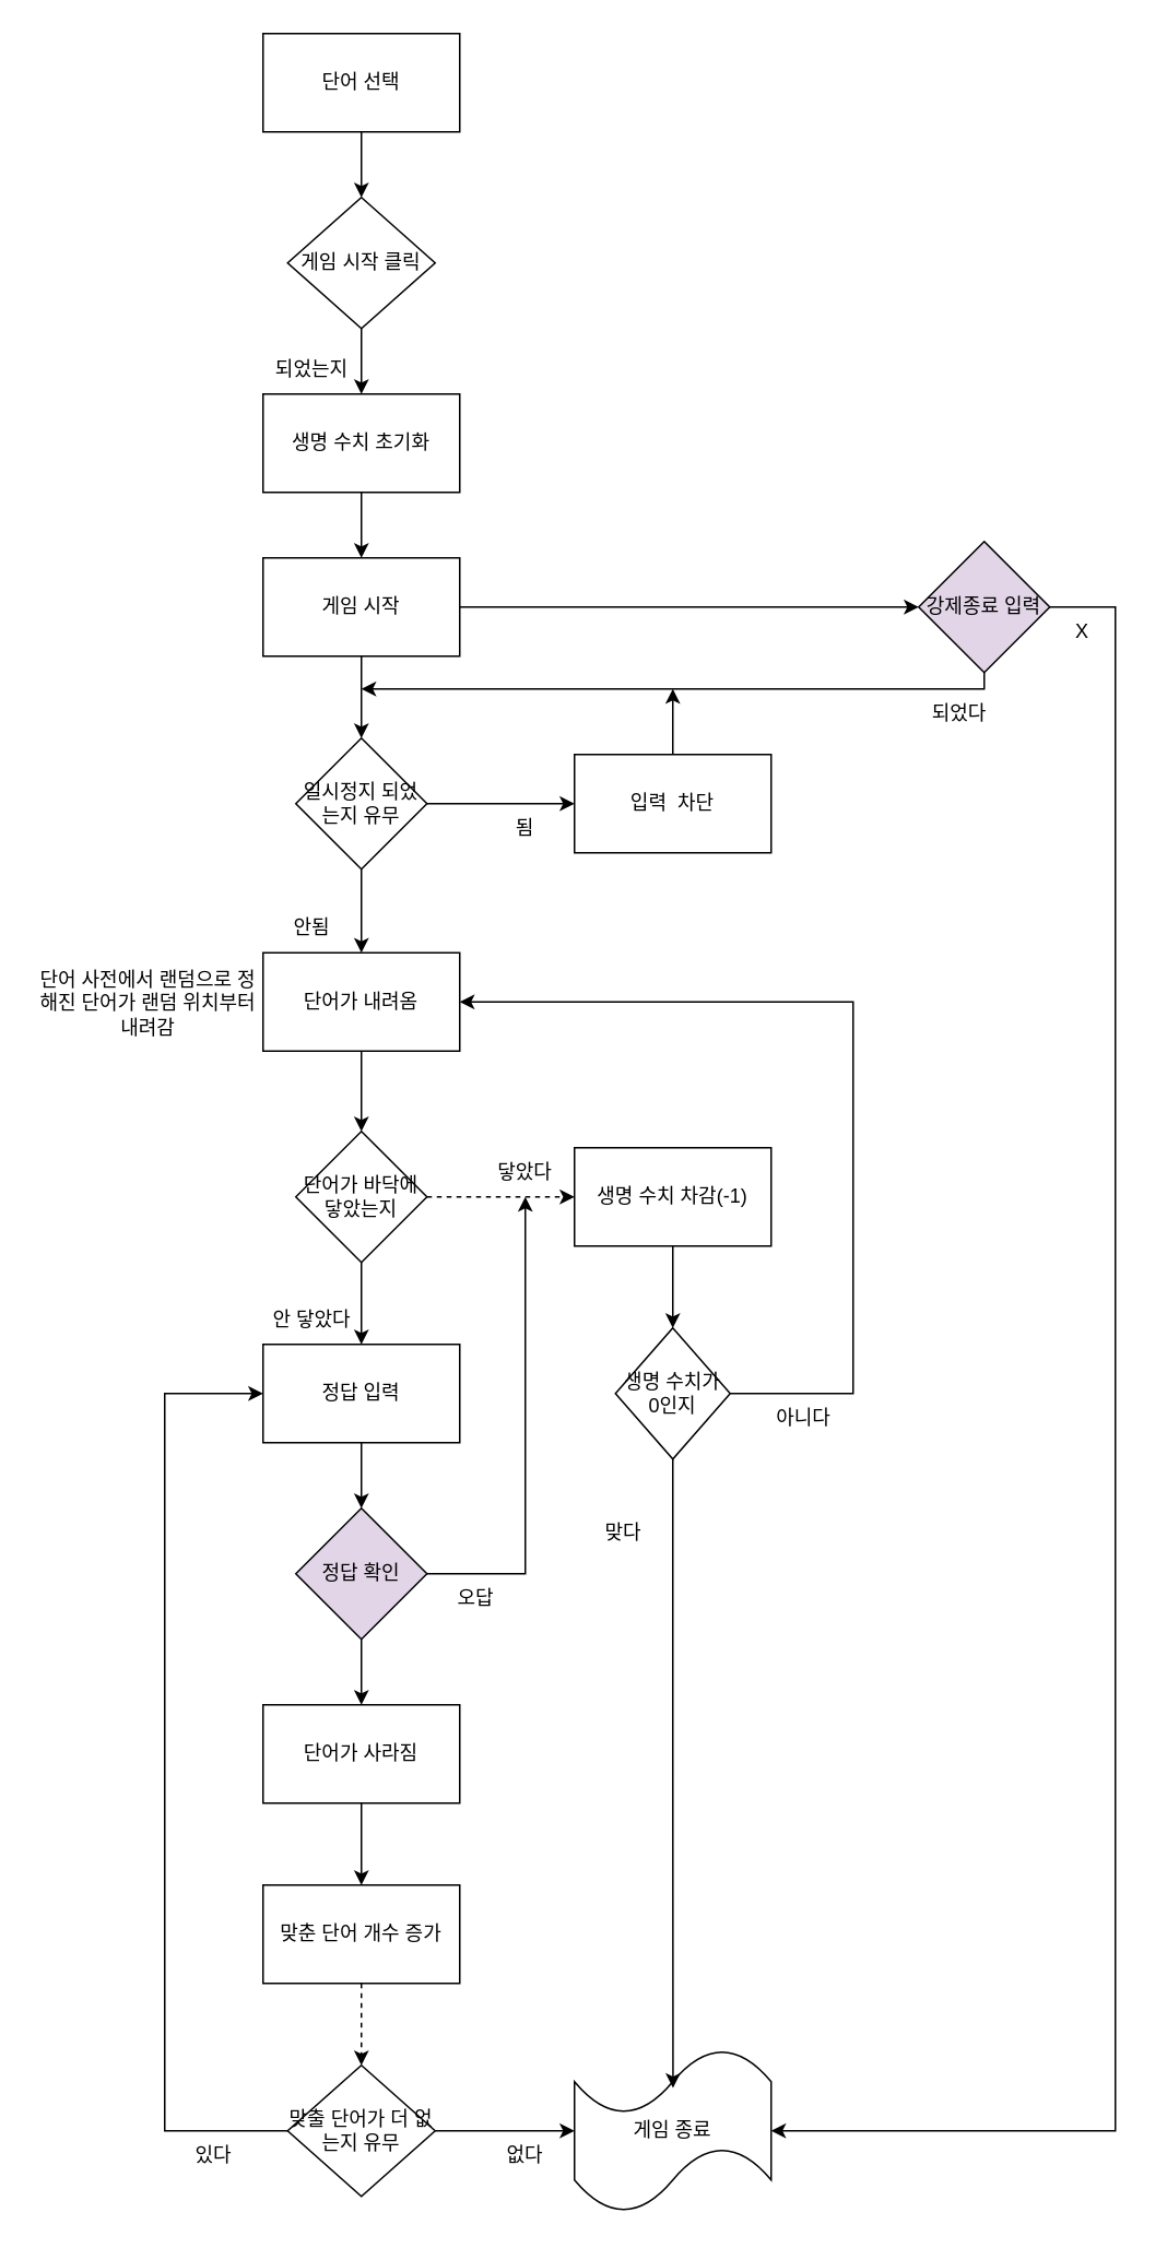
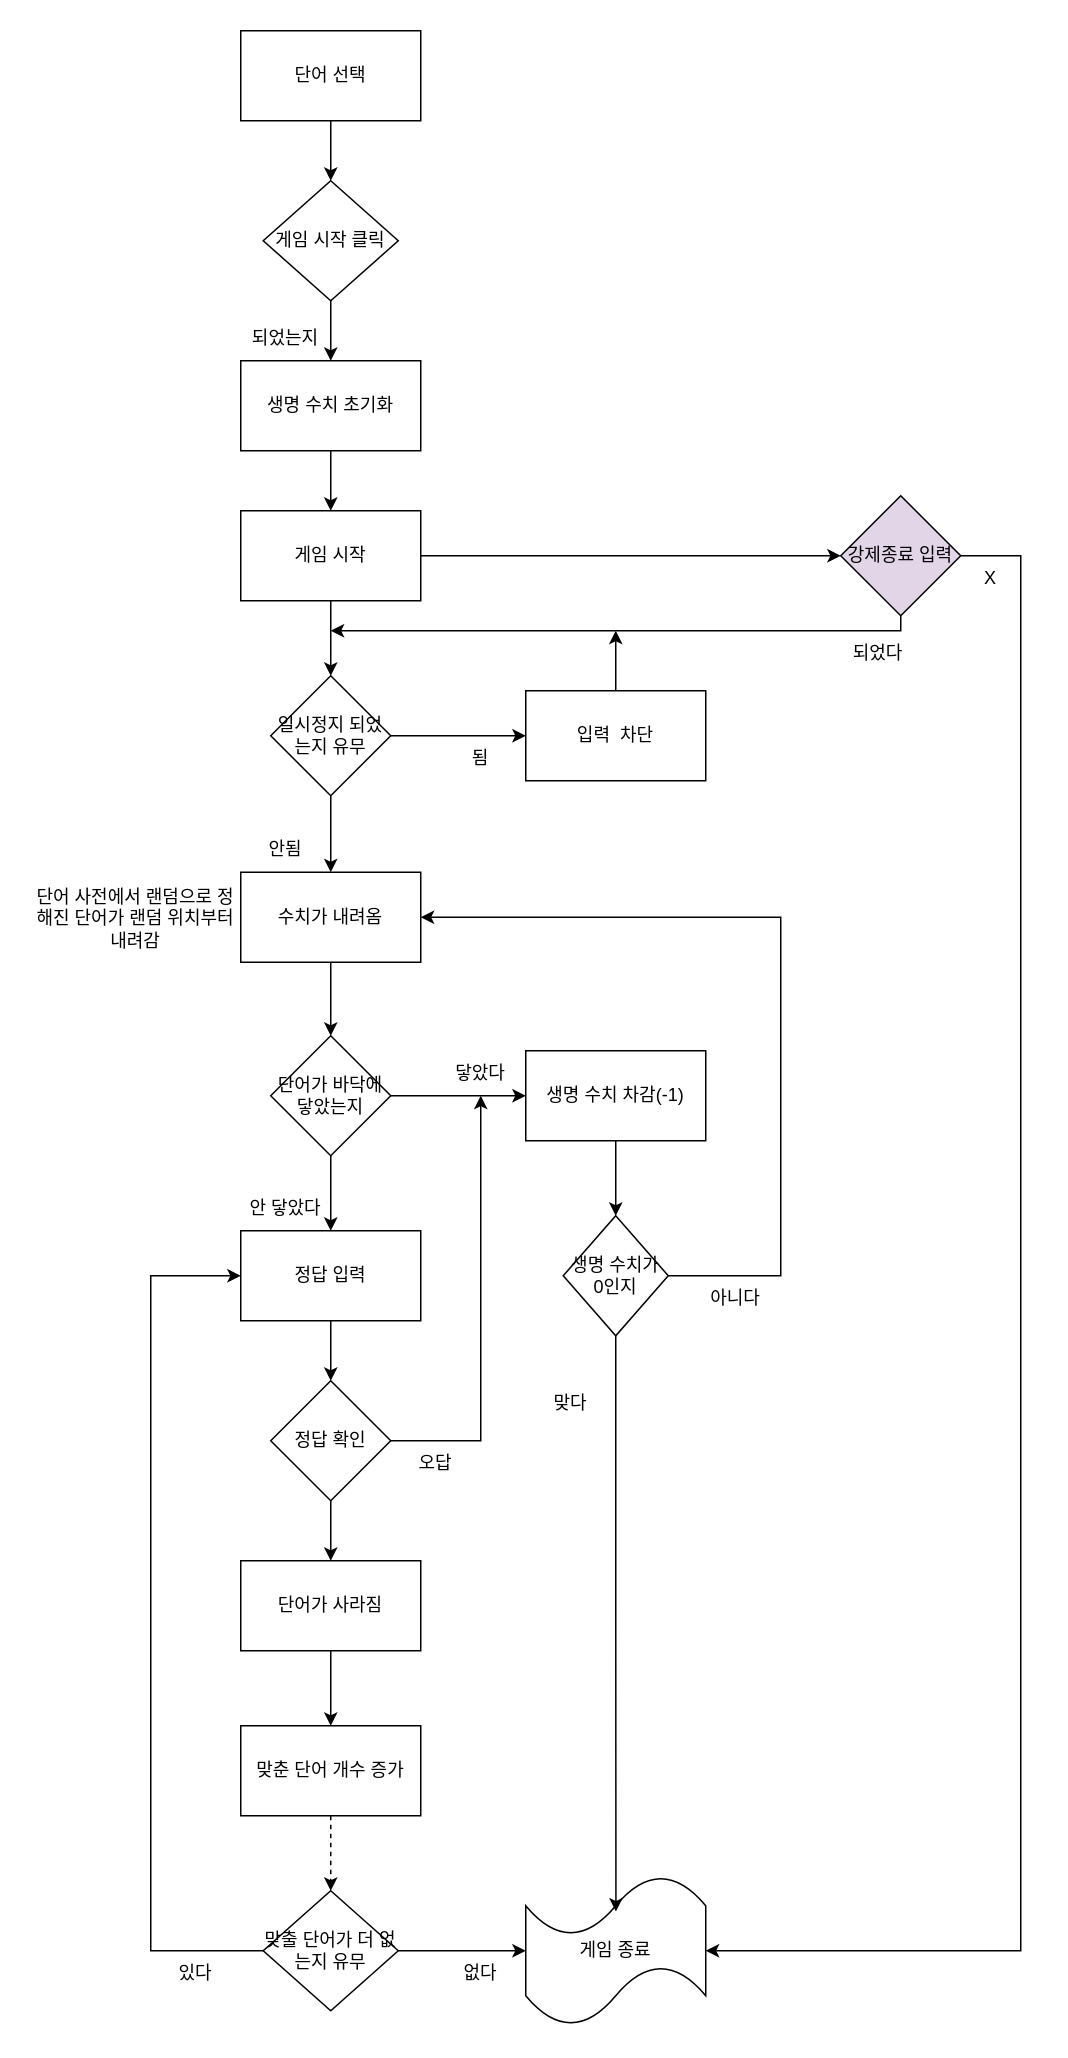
  <mxCell id="0" />
  <mxCell id="1" parent="0" />
  <mxCell id="2" style="edgeStyle=orthogonalEdgeStyle;rounded=0;orthogonalLoop=1;jettySize=auto;html=1;exitX=0.5;exitY=1;exitDx=0;exitDy=0;entryX=0.5;entryY=0;entryDx=0;entryDy=0;" edge="1" parent="1" source="3" target="8"><mxGeometry relative="1" as="geometry" /></mxCell>
  <mxCell id="3" value="단어 선택" style="rounded=0;whiteSpace=wrap;html=1;" vertex="1" parent="1"><mxGeometry x="160" y="20" width="120" height="60" as="geometry" /></mxCell>
  <mxCell id="4" style="edgeStyle=orthogonalEdgeStyle;rounded=0;orthogonalLoop=1;jettySize=auto;html=1;exitX=0.5;exitY=1;exitDx=0;exitDy=0;entryX=0.5;entryY=0;entryDx=0;entryDy=0;" edge="1" parent="1" source="6" target="30"><mxGeometry relative="1" as="geometry" /></mxCell>
  <mxCell id="5" style="edgeStyle=orthogonalEdgeStyle;rounded=0;orthogonalLoop=1;jettySize=auto;html=1;exitX=1;exitY=0.5;exitDx=0;exitDy=0;entryX=0;entryY=0.5;entryDx=0;entryDy=0;" edge="1" parent="1" source="6" target="52"><mxGeometry relative="1" as="geometry" /></mxCell>
  <mxCell id="6" value="게임 시작" style="rounded=0;whiteSpace=wrap;html=1;" vertex="1" parent="1"><mxGeometry x="160" y="340" width="120" height="60" as="geometry" /></mxCell>
  <mxCell id="7" style="edgeStyle=orthogonalEdgeStyle;rounded=0;orthogonalLoop=1;jettySize=auto;html=1;exitX=0.5;exitY=1;exitDx=0;exitDy=0;entryX=0.5;entryY=0;entryDx=0;entryDy=0;" edge="1" parent="1" source="8" target="11"><mxGeometry relative="1" as="geometry" /></mxCell>
  <mxCell id="8" value="게임 시작 클릭" style="rhombus;whiteSpace=wrap;html=1;" vertex="1" parent="1"><mxGeometry x="175" y="120" width="90" height="80" as="geometry" /></mxCell>
  <mxCell id="9" value="되었는지" style="text;html=1;strokeColor=none;fillColor=none;align=center;verticalAlign=middle;whiteSpace=wrap;rounded=0;" vertex="1" parent="1"><mxGeometry x="160" y="210" width="60" height="30" as="geometry" /></mxCell>
  <mxCell id="10" style="edgeStyle=orthogonalEdgeStyle;rounded=0;orthogonalLoop=1;jettySize=auto;html=1;exitX=0.5;exitY=1;exitDx=0;exitDy=0;entryX=0.5;entryY=0;entryDx=0;entryDy=0;" edge="1" parent="1" source="11" target="6"><mxGeometry relative="1" as="geometry" /></mxCell>
  <mxCell id="11" value="생명 수치 초기화" style="rounded=0;whiteSpace=wrap;html=1;" vertex="1" parent="1"><mxGeometry x="160" y="240" width="120" height="60" as="geometry" /></mxCell>
  <mxCell id="12" style="edgeStyle=orthogonalEdgeStyle;rounded=0;orthogonalLoop=1;jettySize=auto;html=1;exitX=0.5;exitY=1;exitDx=0;exitDy=0;entryX=0.5;entryY=0;entryDx=0;entryDy=0;" edge="1" parent="1" source="13" target="37"><mxGeometry relative="1" as="geometry" /></mxCell>
- <mxCell id="13" value="단어가 내려옴" style="rounded=0;whiteSpace=wrap;html=1;" vertex="1" parent="1"><mxGeometry x="160" y="581" width="120" height="60" as="geometry" /></mxCell>
+ <mxCell id="13" value="수치가 내려옴" style="rounded=0;whiteSpace=wrap;html=1;" vertex="1" parent="1"><mxGeometry x="160" y="581" width="120" height="60" as="geometry" /></mxCell>
  <mxCell id="14" style="edgeStyle=orthogonalEdgeStyle;rounded=0;orthogonalLoop=1;jettySize=auto;html=1;exitX=0.5;exitY=1;exitDx=0;exitDy=0;entryX=0.5;entryY=0;entryDx=0;entryDy=0;" edge="1" parent="1" source="15" target="18"><mxGeometry relative="1" as="geometry" /></mxCell>
  <mxCell id="15" value="정답 입력" style="rounded=0;whiteSpace=wrap;html=1;" vertex="1" parent="1"><mxGeometry x="160" y="820" width="120" height="60" as="geometry" /></mxCell>
  <mxCell id="16" style="edgeStyle=orthogonalEdgeStyle;rounded=0;orthogonalLoop=1;jettySize=auto;html=1;exitX=0.5;exitY=1;exitDx=0;exitDy=0;entryX=0.5;entryY=0;entryDx=0;entryDy=0;" edge="1" parent="1" source="18" target="20"><mxGeometry relative="1" as="geometry" /></mxCell>
  <mxCell id="17" style="edgeStyle=orthogonalEdgeStyle;rounded=0;orthogonalLoop=1;jettySize=auto;html=1;exitX=1;exitY=0.5;exitDx=0;exitDy=0;entryX=0.5;entryY=1;entryDx=0;entryDy=0;" edge="1" parent="1" source="18" target="41"><mxGeometry relative="1" as="geometry"><mxPoint x="320" y="959.765" as="targetPoint" /></mxGeometry></mxCell>
- <mxCell id="18" value="정답 확인" style="rhombus;whiteSpace=wrap;html=1;fillColor=#e1d5e7;" vertex="1" parent="1"><mxGeometry x="180" y="920" width="80" height="80" as="geometry" /></mxCell>
+ <mxCell id="18" value="정답 확인" style="rhombus;whiteSpace=wrap;html=1;" vertex="1" parent="1"><mxGeometry x="180" y="920" width="80" height="80" as="geometry" /></mxCell>
  <mxCell id="19" style="edgeStyle=orthogonalEdgeStyle;rounded=0;orthogonalLoop=1;jettySize=auto;html=1;exitX=0.5;exitY=1;exitDx=0;exitDy=0;entryX=0.5;entryY=0;entryDx=0;entryDy=0;" edge="1" parent="1" source="20" target="22"><mxGeometry relative="1" as="geometry" /></mxCell>
  <mxCell id="20" value="단어가 사라짐" style="rounded=0;whiteSpace=wrap;html=1;" vertex="1" parent="1"><mxGeometry x="160" y="1040" width="120" height="60" as="geometry" /></mxCell>
  <mxCell id="21" style="edgeStyle=orthogonalEdgeStyle;rounded=0;orthogonalLoop=1;jettySize=auto;html=1;exitX=0.5;exitY=1;exitDx=0;exitDy=0;entryX=0.5;entryY=0;entryDx=0;entryDy=0;dashed=1;" edge="1" parent="1" source="22" target="25"><mxGeometry relative="1" as="geometry" /></mxCell>
  <mxCell id="22" value="맞춘 단어 개수 증가" style="rounded=0;whiteSpace=wrap;html=1;" vertex="1" parent="1"><mxGeometry x="160" y="1150" width="120" height="60" as="geometry" /></mxCell>
  <mxCell id="23" style="edgeStyle=orthogonalEdgeStyle;rounded=0;orthogonalLoop=1;jettySize=auto;html=1;exitX=1;exitY=0.5;exitDx=0;exitDy=0;entryX=0;entryY=0.5;entryDx=0;entryDy=0;entryPerimeter=0;" edge="1" parent="1" source="25" target="26"><mxGeometry relative="1" as="geometry" /></mxCell>
  <mxCell id="24" style="edgeStyle=orthogonalEdgeStyle;rounded=0;orthogonalLoop=1;jettySize=auto;html=1;exitX=0;exitY=0.5;exitDx=0;exitDy=0;entryX=0;entryY=0.5;entryDx=0;entryDy=0;" edge="1" parent="1" source="25" target="15"><mxGeometry relative="1" as="geometry"><mxPoint x="70" y="1299.765" as="targetPoint" /><Array as="points"><mxPoint x="100" y="1300" /><mxPoint x="100" y="850" /></Array></mxGeometry></mxCell>
  <mxCell id="25" value="맞출 단어가 더 없는지 유무" style="rhombus;whiteSpace=wrap;html=1;" vertex="1" parent="1"><mxGeometry x="175" y="1260" width="90" height="80" as="geometry" /></mxCell>
  <mxCell id="26" value="게임 종료" style="shape=tape;whiteSpace=wrap;html=1;" vertex="1" parent="1"><mxGeometry x="350" y="1250" width="120" height="100" as="geometry" /></mxCell>
  <mxCell id="27" value="없다" style="text;html=1;strokeColor=none;fillColor=none;align=center;verticalAlign=middle;whiteSpace=wrap;rounded=0;" vertex="1" parent="1"><mxGeometry x="290" y="1300" width="60" height="30" as="geometry" /></mxCell>
  <mxCell id="28" style="edgeStyle=orthogonalEdgeStyle;rounded=0;orthogonalLoop=1;jettySize=auto;html=1;exitX=0.5;exitY=1;exitDx=0;exitDy=0;" edge="1" parent="1" source="30" target="13"><mxGeometry relative="1" as="geometry" /></mxCell>
  <mxCell id="29" style="edgeStyle=orthogonalEdgeStyle;rounded=0;orthogonalLoop=1;jettySize=auto;html=1;exitX=1;exitY=0.5;exitDx=0;exitDy=0;entryX=0;entryY=0.5;entryDx=0;entryDy=0;" edge="1" parent="1" source="30" target="33"><mxGeometry relative="1" as="geometry" /></mxCell>
  <mxCell id="30" value="일시정지 되었는지 유무" style="rhombus;whiteSpace=wrap;html=1;" vertex="1" parent="1"><mxGeometry x="180" y="450" width="80" height="80" as="geometry" /></mxCell>
  <mxCell id="31" value="안됨" style="text;html=1;strokeColor=none;fillColor=none;align=center;verticalAlign=middle;whiteSpace=wrap;rounded=0;" vertex="1" parent="1"><mxGeometry x="160" y="551" width="60" height="30" as="geometry" /></mxCell>
  <mxCell id="32" style="edgeStyle=orthogonalEdgeStyle;rounded=0;orthogonalLoop=1;jettySize=auto;html=1;exitX=0.5;exitY=0;exitDx=0;exitDy=0;" edge="1" parent="1" source="33"><mxGeometry relative="1" as="geometry"><mxPoint x="410" y="420" as="targetPoint" /></mxGeometry></mxCell>
  <mxCell id="33" value="입력&amp;nbsp; 차단" style="rounded=0;whiteSpace=wrap;html=1;" vertex="1" parent="1"><mxGeometry x="350" y="460" width="120" height="60" as="geometry" /></mxCell>
  <mxCell id="34" value="됨" style="text;html=1;strokeColor=none;fillColor=none;align=center;verticalAlign=middle;whiteSpace=wrap;rounded=0;" vertex="1" parent="1"><mxGeometry x="290" y="490" width="60" height="30" as="geometry" /></mxCell>
  <mxCell id="35" style="edgeStyle=orthogonalEdgeStyle;rounded=0;orthogonalLoop=1;jettySize=auto;html=1;exitX=0.5;exitY=1;exitDx=0;exitDy=0;entryX=0.5;entryY=0;entryDx=0;entryDy=0;" edge="1" parent="1" source="37" target="15"><mxGeometry relative="1" as="geometry" /></mxCell>
- <mxCell id="36" style="edgeStyle=orthogonalEdgeStyle;rounded=0;orthogonalLoop=1;jettySize=auto;html=1;exitX=1;exitY=0.5;exitDx=0;exitDy=0;entryX=0;entryY=0.5;entryDx=0;entryDy=0;dashed=1;" edge="1" parent="1" source="37" target="40"><mxGeometry relative="1" as="geometry" /></mxCell>
+ <mxCell id="36" style="edgeStyle=orthogonalEdgeStyle;rounded=0;orthogonalLoop=1;jettySize=auto;html=1;exitX=1;exitY=0.5;exitDx=0;exitDy=0;entryX=0;entryY=0.5;entryDx=0;entryDy=0;" edge="1" parent="1" source="37" target="40"><mxGeometry relative="1" as="geometry" /></mxCell>
  <mxCell id="37" value="단어가 바닥에 닿았는지" style="rhombus;whiteSpace=wrap;html=1;" vertex="1" parent="1"><mxGeometry x="180" y="690" width="80" height="80" as="geometry" /></mxCell>
  <mxCell id="38" value="안 닿았다" style="text;html=1;strokeColor=none;fillColor=none;align=center;verticalAlign=middle;whiteSpace=wrap;rounded=0;" vertex="1" parent="1"><mxGeometry x="160" y="790" width="60" height="30" as="geometry" /></mxCell>
  <mxCell id="39" style="edgeStyle=orthogonalEdgeStyle;rounded=0;orthogonalLoop=1;jettySize=auto;html=1;exitX=0.5;exitY=1;exitDx=0;exitDy=0;entryX=0.5;entryY=0;entryDx=0;entryDy=0;" edge="1" parent="1" source="40" target="47"><mxGeometry relative="1" as="geometry" /></mxCell>
  <mxCell id="40" value="생명 수치 차감(-1)" style="rounded=0;whiteSpace=wrap;html=1;" vertex="1" parent="1"><mxGeometry x="350" y="700" width="120" height="60" as="geometry" /></mxCell>
  <mxCell id="41" value="닿았다" style="text;html=1;strokeColor=none;fillColor=none;align=center;verticalAlign=middle;whiteSpace=wrap;rounded=0;" vertex="1" parent="1"><mxGeometry x="290" y="700" width="60" height="30" as="geometry" /></mxCell>
  <mxCell id="42" value="단어 사전에서 랜덤으로 정해진 단어가 랜덤 위치부터 내려감" style="text;html=1;strokeColor=none;fillColor=none;align=center;verticalAlign=middle;whiteSpace=wrap;rounded=0;" vertex="1" parent="1"><mxGeometry x="20" y="582" width="140" height="59" as="geometry" /></mxCell>
  <mxCell id="43" value="오답" style="text;html=1;strokeColor=none;fillColor=none;align=center;verticalAlign=middle;whiteSpace=wrap;rounded=0;" vertex="1" parent="1"><mxGeometry x="260" y="960" width="60" height="30" as="geometry" /></mxCell>
  <mxCell id="44" value="있다" style="text;html=1;strokeColor=none;fillColor=none;align=center;verticalAlign=middle;whiteSpace=wrap;rounded=0;" vertex="1" parent="1"><mxGeometry x="100" y="1300" width="60" height="30" as="geometry" /></mxCell>
  <mxCell id="45" style="edgeStyle=orthogonalEdgeStyle;rounded=0;orthogonalLoop=1;jettySize=auto;html=1;exitX=0.5;exitY=1;exitDx=0;exitDy=0;entryX=0.501;entryY=0.239;entryDx=0;entryDy=0;entryPerimeter=0;" edge="1" parent="1" source="47" target="26"><mxGeometry relative="1" as="geometry" /></mxCell>
  <mxCell id="46" style="edgeStyle=orthogonalEdgeStyle;rounded=0;orthogonalLoop=1;jettySize=auto;html=1;exitX=1;exitY=0.5;exitDx=0;exitDy=0;entryX=1;entryY=0.5;entryDx=0;entryDy=0;" edge="1" parent="1" source="47" target="13"><mxGeometry relative="1" as="geometry"><Array as="points"><mxPoint x="520" y="850" /><mxPoint x="520" y="611" /></Array></mxGeometry></mxCell>
  <mxCell id="47" value="생명 수치가 0인지" style="rhombus;whiteSpace=wrap;html=1;" vertex="1" parent="1"><mxGeometry x="375" y="810" width="70" height="80" as="geometry" /></mxCell>
  <mxCell id="48" value="맞다" style="text;html=1;strokeColor=none;fillColor=none;align=center;verticalAlign=middle;whiteSpace=wrap;rounded=0;" vertex="1" parent="1"><mxGeometry x="350" y="920" width="60" height="30" as="geometry" /></mxCell>
  <mxCell id="49" value="아니다" style="text;html=1;strokeColor=none;fillColor=none;align=center;verticalAlign=middle;whiteSpace=wrap;rounded=0;" vertex="1" parent="1"><mxGeometry x="460" y="850" width="60" height="30" as="geometry" /></mxCell>
  <mxCell id="50" style="edgeStyle=orthogonalEdgeStyle;rounded=0;orthogonalLoop=1;jettySize=auto;html=1;exitX=0.5;exitY=1;exitDx=0;exitDy=0;" edge="1" parent="1" source="52"><mxGeometry relative="1" as="geometry"><mxPoint x="220" y="420" as="targetPoint" /><Array as="points"><mxPoint x="600" y="420" /></Array></mxGeometry></mxCell>
  <mxCell id="51" style="edgeStyle=orthogonalEdgeStyle;rounded=0;orthogonalLoop=1;jettySize=auto;html=1;exitX=1;exitY=0.5;exitDx=0;exitDy=0;entryX=1;entryY=0.5;entryDx=0;entryDy=0;entryPerimeter=0;" edge="1" parent="1" source="52" target="26"><mxGeometry relative="1" as="geometry"><Array as="points"><mxPoint x="680" y="370" /><mxPoint x="680" y="1300" /></Array></mxGeometry></mxCell>
  <mxCell id="52" value="강제종료 입력" style="rhombus;whiteSpace=wrap;html=1;fillColor=#e1d5e7;" vertex="1" parent="1"><mxGeometry x="560" y="330" width="80" height="80" as="geometry" /></mxCell>
  <mxCell id="53" value="되었다" style="text;html=1;strokeColor=none;fillColor=none;align=center;verticalAlign=middle;whiteSpace=wrap;rounded=0;" vertex="1" parent="1"><mxGeometry x="555" y="420" width="60" height="30" as="geometry" /></mxCell>
  <mxCell id="54" value="X" style="text;html=1;strokeColor=none;fillColor=none;align=center;verticalAlign=middle;whiteSpace=wrap;rounded=0;" vertex="1" parent="1"><mxGeometry x="630" y="370" width="60" height="30" as="geometry" /></mxCell>
